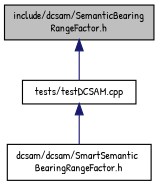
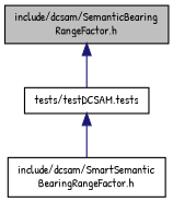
  digraph {
    fontname="Patrick Hand"
    node [color=black fillcolor=white fontname="Patrick Hand" fontsize=10 shape=record style=filled]
    edge [color=midnightblue dir=back fontname="Patrick Hand" fontsize=10 labelfontname=Helvetica labelfontsize=10 style=solid]
    n1 [fillcolor=grey75 fontcolor=black height=0.2 label="include/dcsam/SemanticBearing\lRangeFactor.h" width=0.4]
-   n2 [height=0.2 label="tests/testDCSAM.cpp" width=0.4]
-   n3 [height=0.2 label="dcsam/dcsam/SmartSemantic\lBearingRangeFactor.h" width=0.4]
+   n2 [height=0.2 label="tests/testDCSAM.tests" width=0.4]
+   n3 [height=0.2 label="include/dcsam/SmartSemantic\lBearingRangeFactor.h" width=0.4]
    n1 -> n2
    n2 -> n3
  }
